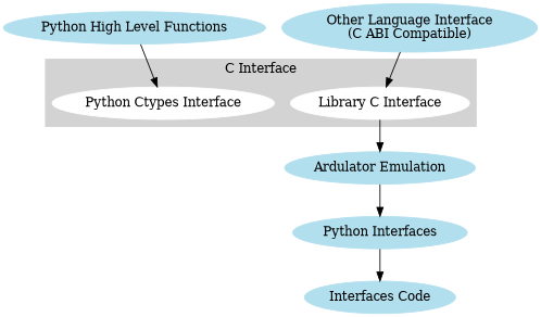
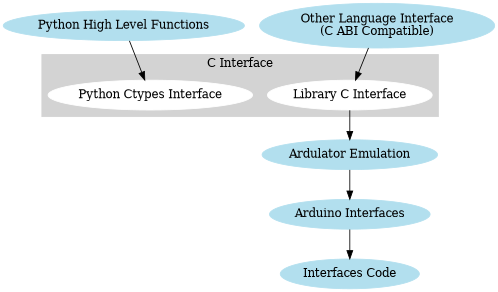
  digraph {
    node [color=lightblue2 style=filled]
    "Python Ctypes Interface" [color=white]
    "Library C Interface" [color=white]
    "Ardulator Emulation"
-   "Arduino Interfaces" [label="Python Interfaces"]
+   "Arduino Interfaces"
    "Python High Level Functions"
    "Other Language Interface\n(C ABI Compatible)"
    n7 [label="Interfaces Code"]
    subgraph cluster_1 {
      color=lightgrey
      label="C Interface"
      style=filled
      "Python Ctypes Interface"
      "Library C Interface"
    }
    "Library C Interface" -> "Ardulator Emulation"
    "Ardulator Emulation" -> "Arduino Interfaces"
    "Arduino Interfaces" -> n7
    "Python High Level Functions" -> "Python Ctypes Interface"
    "Other Language Interface\n(C ABI Compatible)" -> "Library C Interface"
  }
